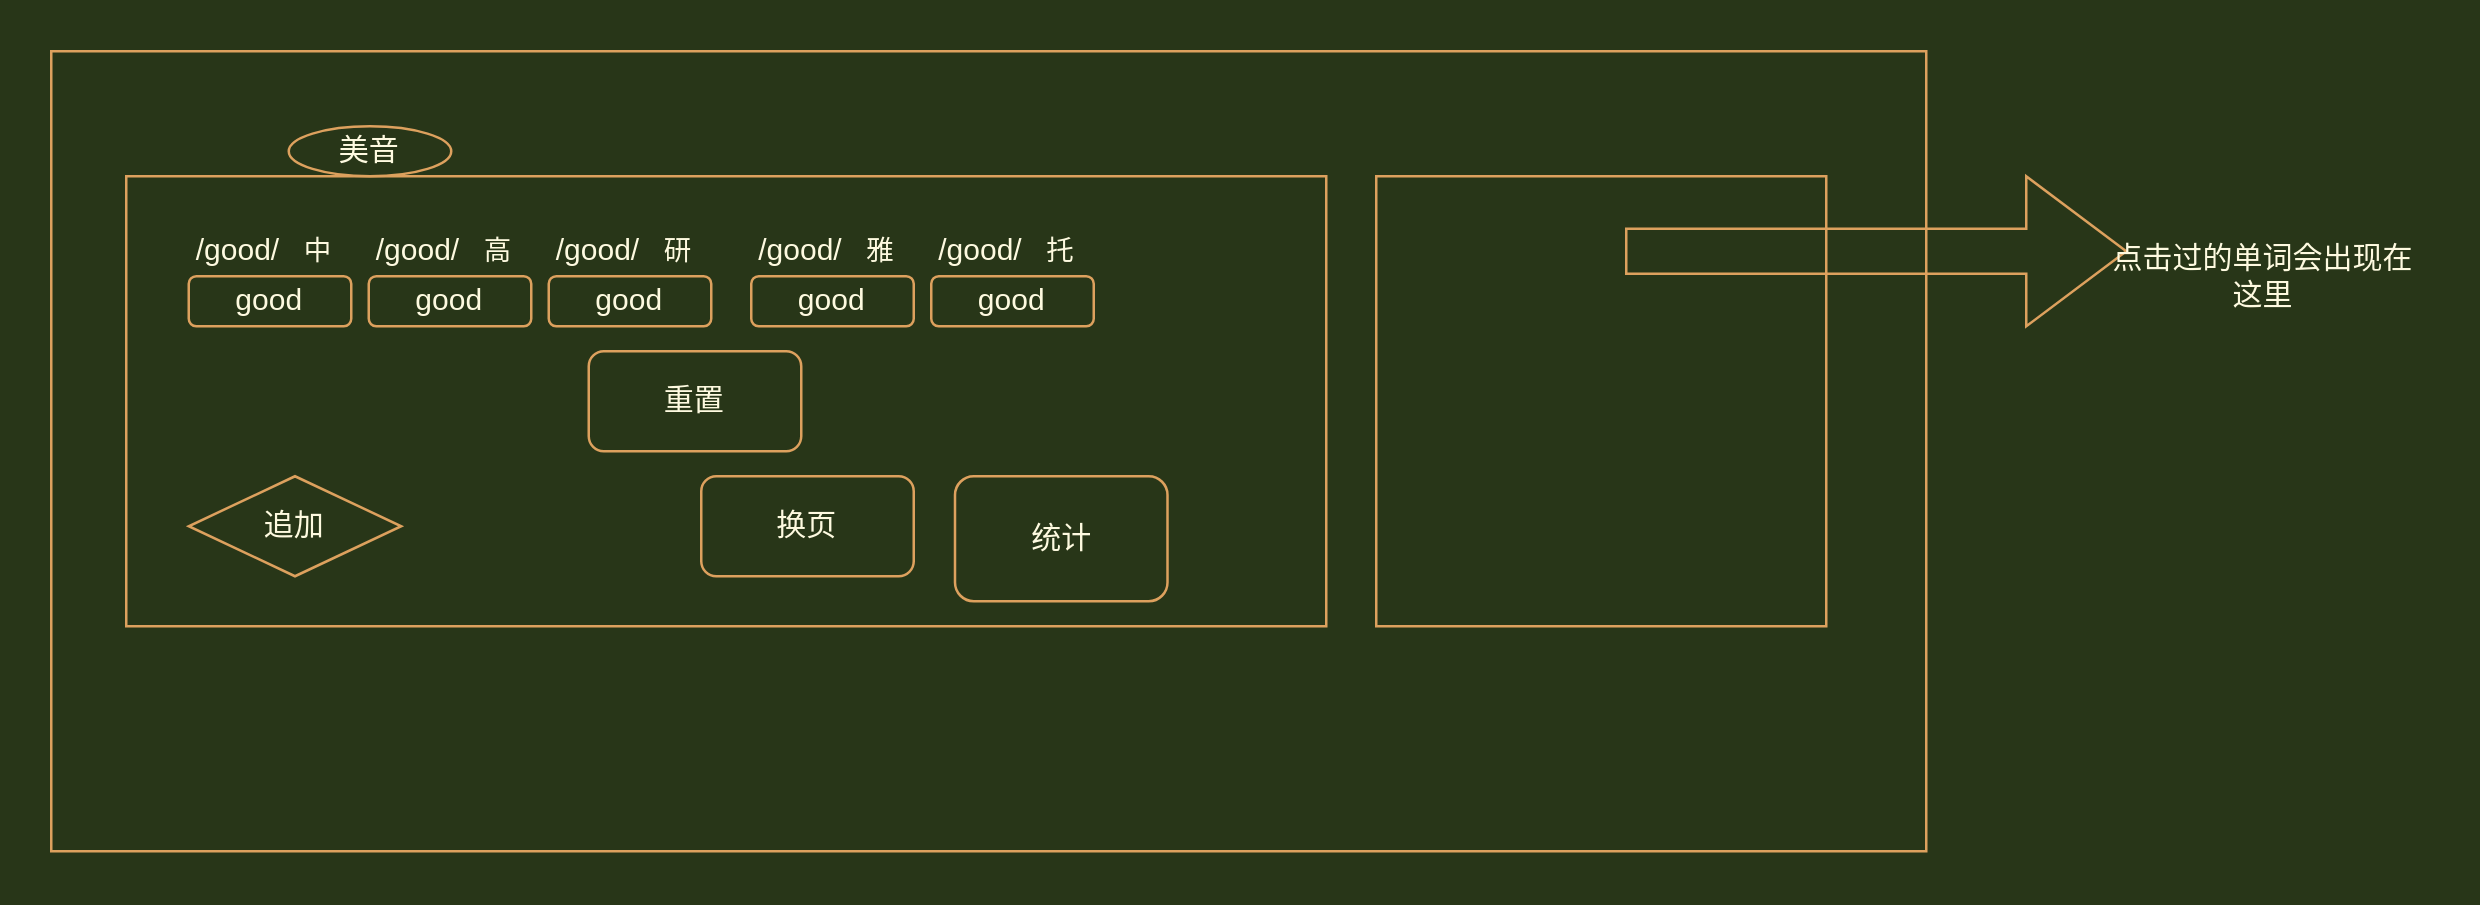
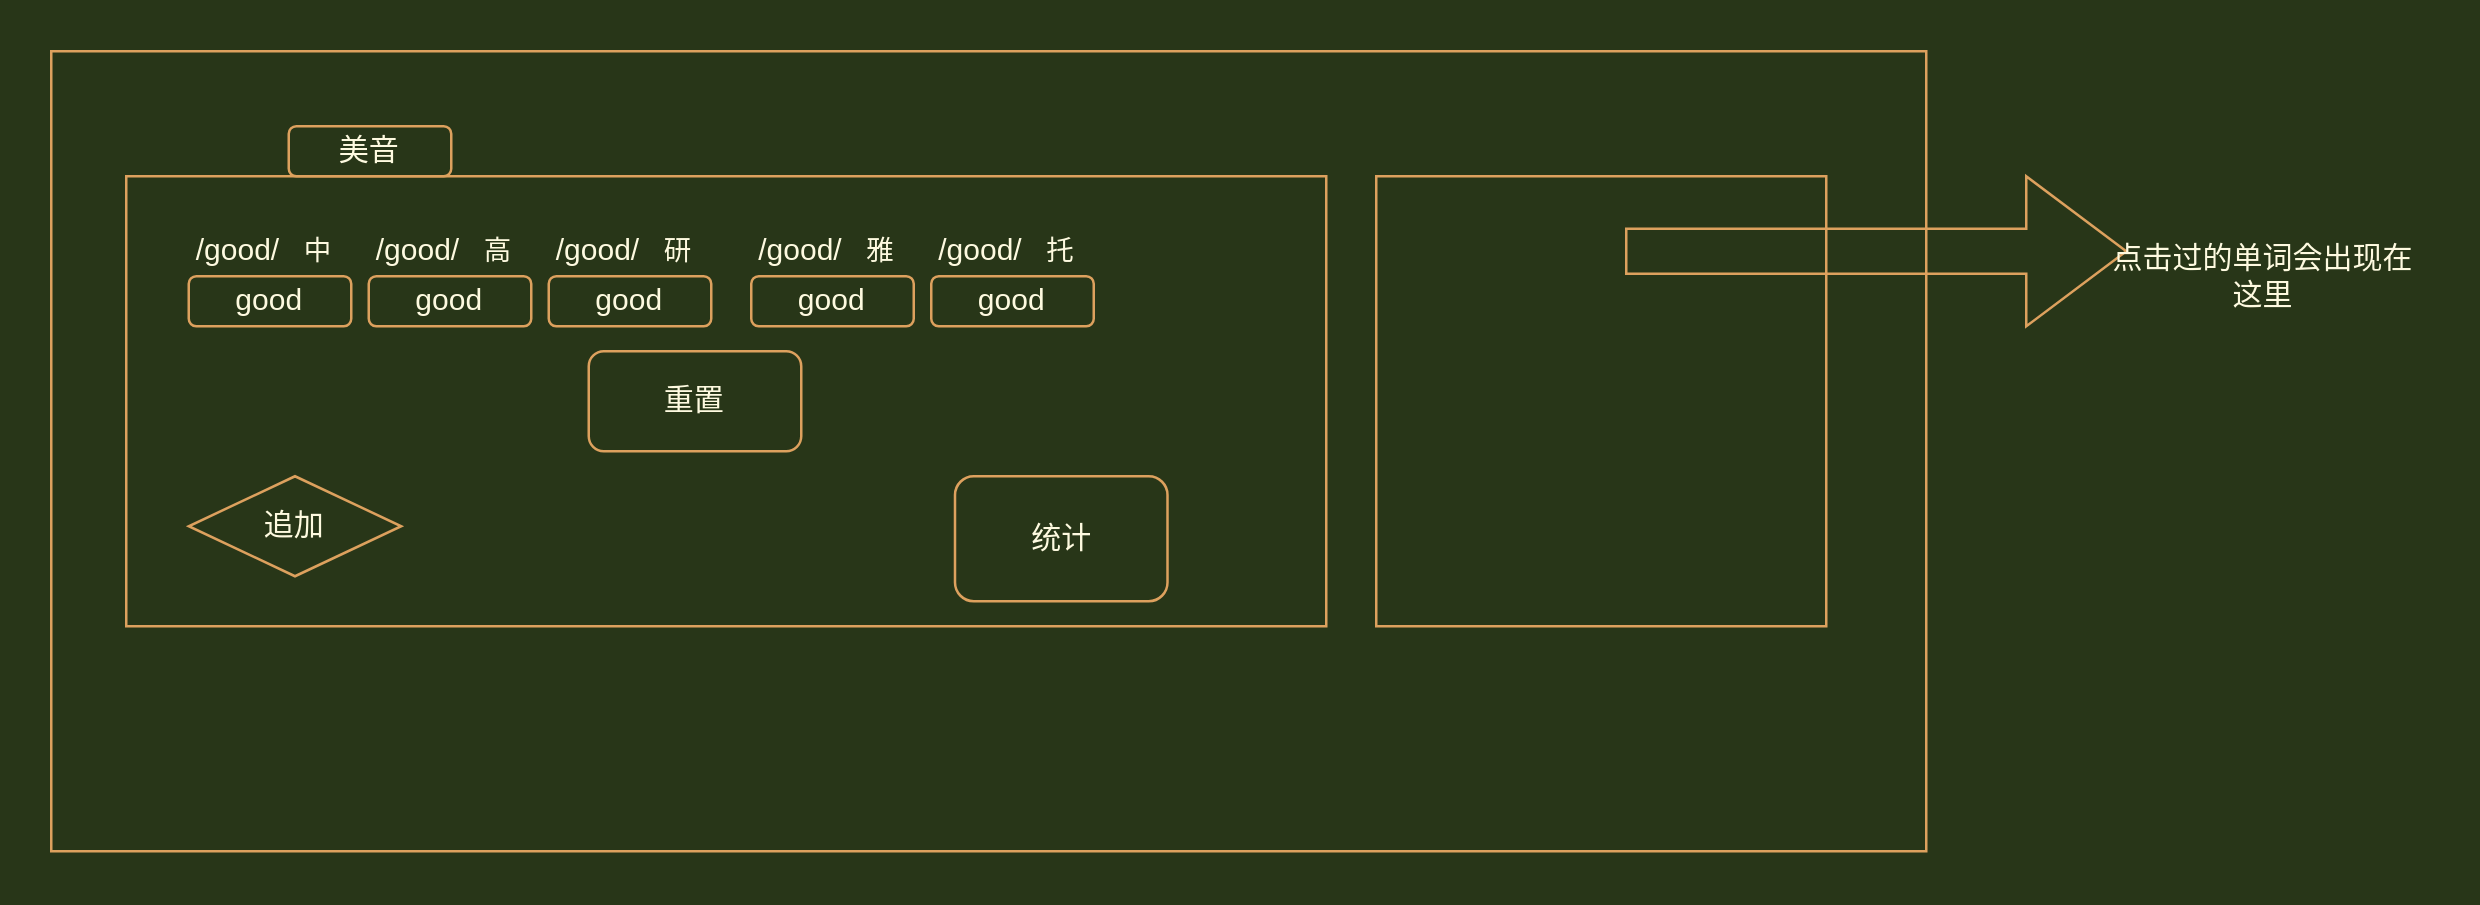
  <mxCell id="0" />
  <mxCell id="1" parent="0" />
  <mxCell id="2" value="" style="rounded=0;whiteSpace=wrap;html=1;fillColor=none;strokeColor=#DDA15E;fontColor=#FEFAE0;" vertex="1" parent="1"><mxGeometry x="20" y="20" width="750" height="320" as="geometry" /></mxCell>
  <mxCell id="3" value="" style="rounded=0;whiteSpace=wrap;html=1;sketch=0;fontColor=#FEFAE0;strokeColor=#DDA15E;fillColor=none;" vertex="1" parent="1"><mxGeometry x="50" y="70" width="480" height="180" as="geometry" /></mxCell>
  <mxCell id="4" value="" style="rounded=0;whiteSpace=wrap;html=1;sketch=0;fontColor=#FEFAE0;strokeColor=#DDA15E;fillColor=none;" vertex="1" parent="1"><mxGeometry x="550" y="70" width="180" height="180" as="geometry" /></mxCell>
  <mxCell id="5" value="/good/" style="text;html=1;strokeColor=none;fillColor=none;align=center;verticalAlign=middle;whiteSpace=wrap;rounded=0;sketch=0;fontColor=#FEFAE0;strokeWidth=2;" vertex="1" parent="1"><mxGeometry x="75" y="90" width="40" height="20" as="geometry" /></mxCell>
  <mxCell id="6" value="good" style="rounded=1;whiteSpace=wrap;html=1;sketch=0;fontColor=#FEFAE0;strokeColor=#DDA15E;strokeWidth=1;fillColor=none;" vertex="1" parent="1"><mxGeometry x="75" y="110" width="65" height="20" as="geometry" /></mxCell>
  <mxCell id="7" value="&lt;font style=&quot;font-size: 11px&quot;&gt;中&lt;/font&gt;" style="text;html=1;strokeColor=none;fillColor=none;align=center;verticalAlign=middle;whiteSpace=wrap;rounded=0;sketch=0;fontColor=#FEFAE0;" vertex="1" parent="1"><mxGeometry x="107" y="90" width="40" height="20" as="geometry" /></mxCell>
  <mxCell id="8" value="/good/" style="text;html=1;strokeColor=none;fillColor=none;align=center;verticalAlign=middle;whiteSpace=wrap;rounded=0;sketch=0;fontColor=#FEFAE0;strokeWidth=2;" vertex="1" parent="1"><mxGeometry x="147" y="90" width="40" height="20" as="geometry" /></mxCell>
  <mxCell id="9" value="good" style="rounded=1;whiteSpace=wrap;html=1;sketch=0;fontColor=#FEFAE0;strokeColor=#DDA15E;strokeWidth=1;fillColor=none;" vertex="1" parent="1"><mxGeometry x="147" y="110" width="65" height="20" as="geometry" /></mxCell>
  <mxCell id="10" value="&lt;font style=&quot;font-size: 11px&quot;&gt;高&lt;/font&gt;" style="text;html=1;strokeColor=none;fillColor=none;align=center;verticalAlign=middle;whiteSpace=wrap;rounded=0;sketch=0;fontColor=#FEFAE0;" vertex="1" parent="1"><mxGeometry x="179" y="90" width="40" height="20" as="geometry" /></mxCell>
  <mxCell id="11" value="/good/" style="text;html=1;strokeColor=none;fillColor=none;align=center;verticalAlign=middle;whiteSpace=wrap;rounded=0;sketch=0;fontColor=#FEFAE0;strokeWidth=2;" vertex="1" parent="1"><mxGeometry x="300" y="90" width="40" height="20" as="geometry" /></mxCell>
  <mxCell id="12" value="good" style="rounded=1;whiteSpace=wrap;html=1;sketch=0;fontColor=#FEFAE0;strokeColor=#DDA15E;strokeWidth=1;fillColor=none;" vertex="1" parent="1"><mxGeometry x="300" y="110" width="65" height="20" as="geometry" /></mxCell>
  <mxCell id="13" value="&lt;font style=&quot;font-size: 11px&quot;&gt;雅&lt;/font&gt;" style="text;html=1;strokeColor=none;fillColor=none;align=center;verticalAlign=middle;whiteSpace=wrap;rounded=0;sketch=0;fontColor=#FEFAE0;" vertex="1" parent="1"><mxGeometry x="332" y="90" width="40" height="20" as="geometry" /></mxCell>
  <mxCell id="14" value="/good/" style="text;html=1;strokeColor=none;fillColor=none;align=center;verticalAlign=middle;whiteSpace=wrap;rounded=0;sketch=0;fontColor=#FEFAE0;strokeWidth=2;" vertex="1" parent="1"><mxGeometry x="372" y="90" width="40" height="20" as="geometry" /></mxCell>
  <mxCell id="15" value="good" style="rounded=1;whiteSpace=wrap;html=1;sketch=0;fontColor=#FEFAE0;strokeColor=#DDA15E;strokeWidth=1;fillColor=none;" vertex="1" parent="1"><mxGeometry x="372" y="110" width="65" height="20" as="geometry" /></mxCell>
  <mxCell id="16" value="&lt;span style=&quot;font-size: 11px&quot;&gt;托&lt;/span&gt;" style="text;html=1;strokeColor=none;fillColor=none;align=center;verticalAlign=middle;whiteSpace=wrap;rounded=0;sketch=0;fontColor=#FEFAE0;" vertex="1" parent="1"><mxGeometry x="404" y="90" width="40" height="20" as="geometry" /></mxCell>
  <mxCell id="17" value="/good/" style="text;html=1;strokeColor=none;fillColor=none;align=center;verticalAlign=middle;whiteSpace=wrap;rounded=0;sketch=0;fontColor=#FEFAE0;strokeWidth=2;" vertex="1" parent="1"><mxGeometry x="219" y="90" width="40" height="20" as="geometry" /></mxCell>
  <mxCell id="18" value="good" style="rounded=1;whiteSpace=wrap;html=1;sketch=0;fontColor=#FEFAE0;strokeColor=#DDA15E;strokeWidth=1;fillColor=none;" vertex="1" parent="1"><mxGeometry x="219" y="110" width="65" height="20" as="geometry" /></mxCell>
  <mxCell id="19" value="&lt;font style=&quot;font-size: 11px&quot;&gt;研&lt;/font&gt;" style="text;html=1;strokeColor=none;fillColor=none;align=center;verticalAlign=middle;whiteSpace=wrap;rounded=0;sketch=0;fontColor=#FEFAE0;" vertex="1" parent="1"><mxGeometry x="251" y="90" width="40" height="20" as="geometry" /></mxCell>
  <mxCell id="20" value="" style="shape=singleArrow;whiteSpace=wrap;html=1;rounded=0;sketch=0;fontColor=#FEFAE0;strokeColor=#DDA15E;strokeWidth=1;fillColor=none;" vertex="1" parent="1"><mxGeometry x="650" y="70" width="200" height="60" as="geometry" /></mxCell>
  <mxCell id="21" value="点击过的单词会出现在这里" style="text;html=1;strokeColor=none;fillColor=none;align=center;verticalAlign=middle;whiteSpace=wrap;rounded=0;sketch=0;fontColor=#FEFAE0;" vertex="1" parent="1"><mxGeometry x="840" y="100" width="130" height="20" as="geometry" /></mxCell>
  <mxCell id="22" value="追加" style="rhombus;whiteSpace=wrap;html=1;sketch=0;fontColor=#FEFAE0;strokeColor=#DDA15E;strokeWidth=1;fillColor=none;" vertex="1" parent="1"><mxGeometry x="75" y="190" width="85" height="40" as="geometry" /></mxCell>
- <mxCell id="23" value="换页" style="rounded=1;whiteSpace=wrap;html=1;sketch=0;fontColor=#FEFAE0;strokeColor=#DDA15E;strokeWidth=1;fillColor=none;" vertex="1" parent="1"><mxGeometry x="280" y="190" width="85" height="40" as="geometry" /></mxCell>
  <mxCell id="24" value="重置" style="rounded=1;whiteSpace=wrap;html=1;sketch=0;fontColor=#FEFAE0;strokeColor=#DDA15E;strokeWidth=1;fillColor=none;" vertex="1" parent="1"><mxGeometry x="235" y="140" width="85" height="40" as="geometry" /></mxCell>
- <mxCell id="25" value="美音" style="ellipse;whiteSpace=wrap;html=1;sketch=0;fontColor=#FEFAE0;strokeColor=#DDA15E;strokeWidth=1;fillColor=none;" vertex="1" parent="1"><mxGeometry x="115" y="50" width="65" height="20" as="geometry" /></mxCell>
+ <mxCell id="25" value="美音" style="rounded=1;whiteSpace=wrap;html=1;sketch=0;fontColor=#FEFAE0;strokeColor=#DDA15E;strokeWidth=1;fillColor=none;" vertex="1" parent="1"><mxGeometry x="115" y="50" width="65" height="20" as="geometry" /></mxCell>
  <mxCell id="26" value="统计" style="rounded=1;whiteSpace=wrap;html=1;sketch=0;fontColor=#FEFAE0;strokeColor=#DDA15E;strokeWidth=1;fillColor=none;" vertex="1" parent="1"><mxGeometry x="381.5" y="190" width="85" height="50" as="geometry" /></mxCell>
